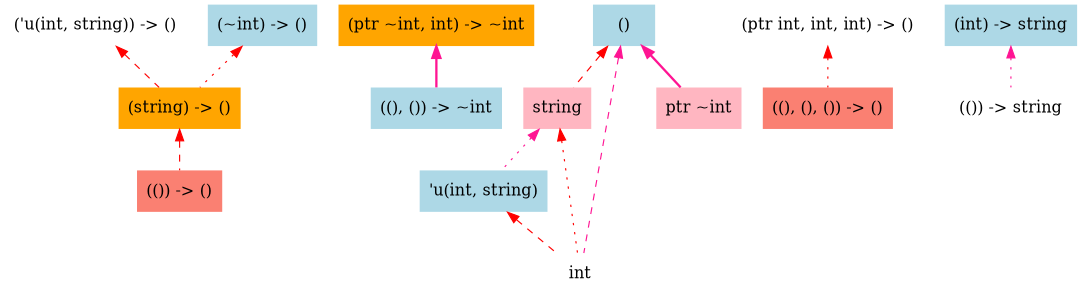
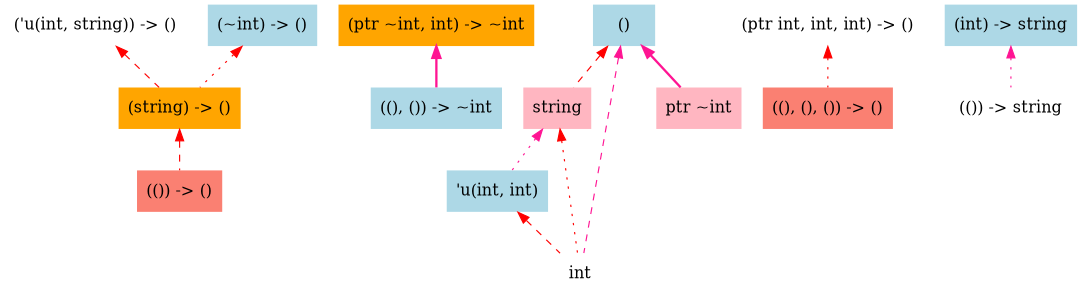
  digraph {
    node [fillcolor=lightblue shape=none style=filled]
    edge [color=red dir=back style=dashed]
    "(string) -> ()" [fillcolor=orange]
    "(()) -> ()" [fillcolor=salmon]
    "(ptr ~int, int) -> ~int" [fillcolor=orange]
    "((), ()) -> ~int"
    string [fillcolor=lightpink]
-   "'u(int, string)"
+   "'u(int, string)" [label="'u(int, int)"]
    int [fillcolor=white]
    "(ptr int, int, int) -> ()" [fillcolor=white]
    "((), (), ()) -> ()" [fillcolor=salmon]
    "()"
    "ptr ~int" [fillcolor=lightpink]
    "('u(int, string)) -> ()" [fillcolor=white]
    "(~int) -> ()"
    "(()) -> string" [fillcolor=white]
    "(int) -> string"
    "(string) -> ()" -> "(()) -> ()"
    "(ptr ~int, int) -> ~int" -> "((), ()) -> ~int" [color=deeppink style=bold]
    string -> "'u(int, string)" [color=deeppink style=dotted]
    string -> int [style=dotted]
    "'u(int, string)" -> int
    "(ptr int, int, int) -> ()" -> "((), (), ()) -> ()" [style=dotted]
    "()" -> string
    "()" -> int [color=deeppink]
    "()" -> "ptr ~int" [color=deeppink style=bold]
    "('u(int, string)) -> ()" -> "(string) -> ()"
    "(~int) -> ()" -> "(string) -> ()" [style=dotted]
    "(int) -> string" -> "(()) -> string" [color=deeppink style=dotted]
  }
